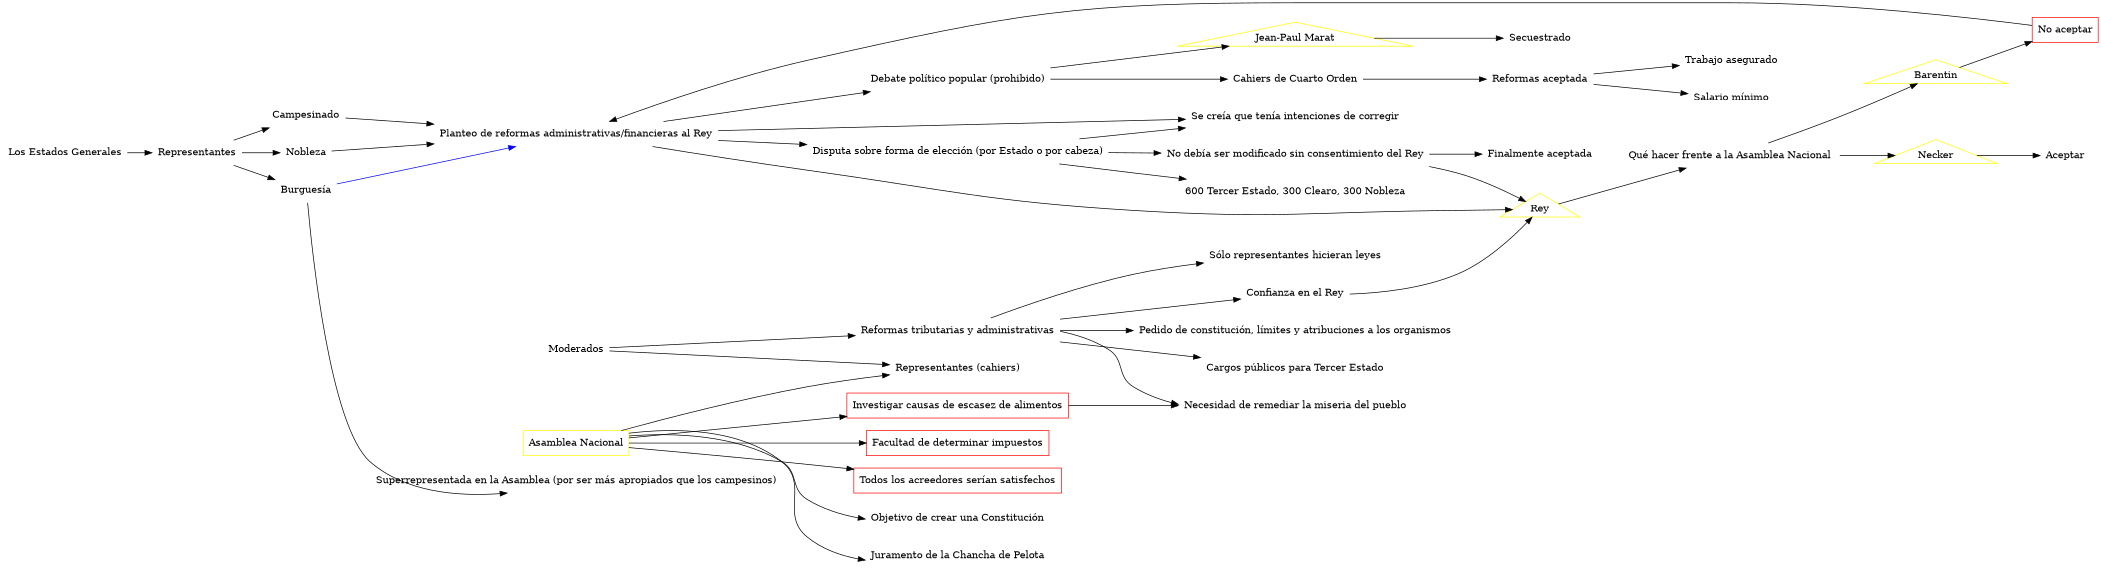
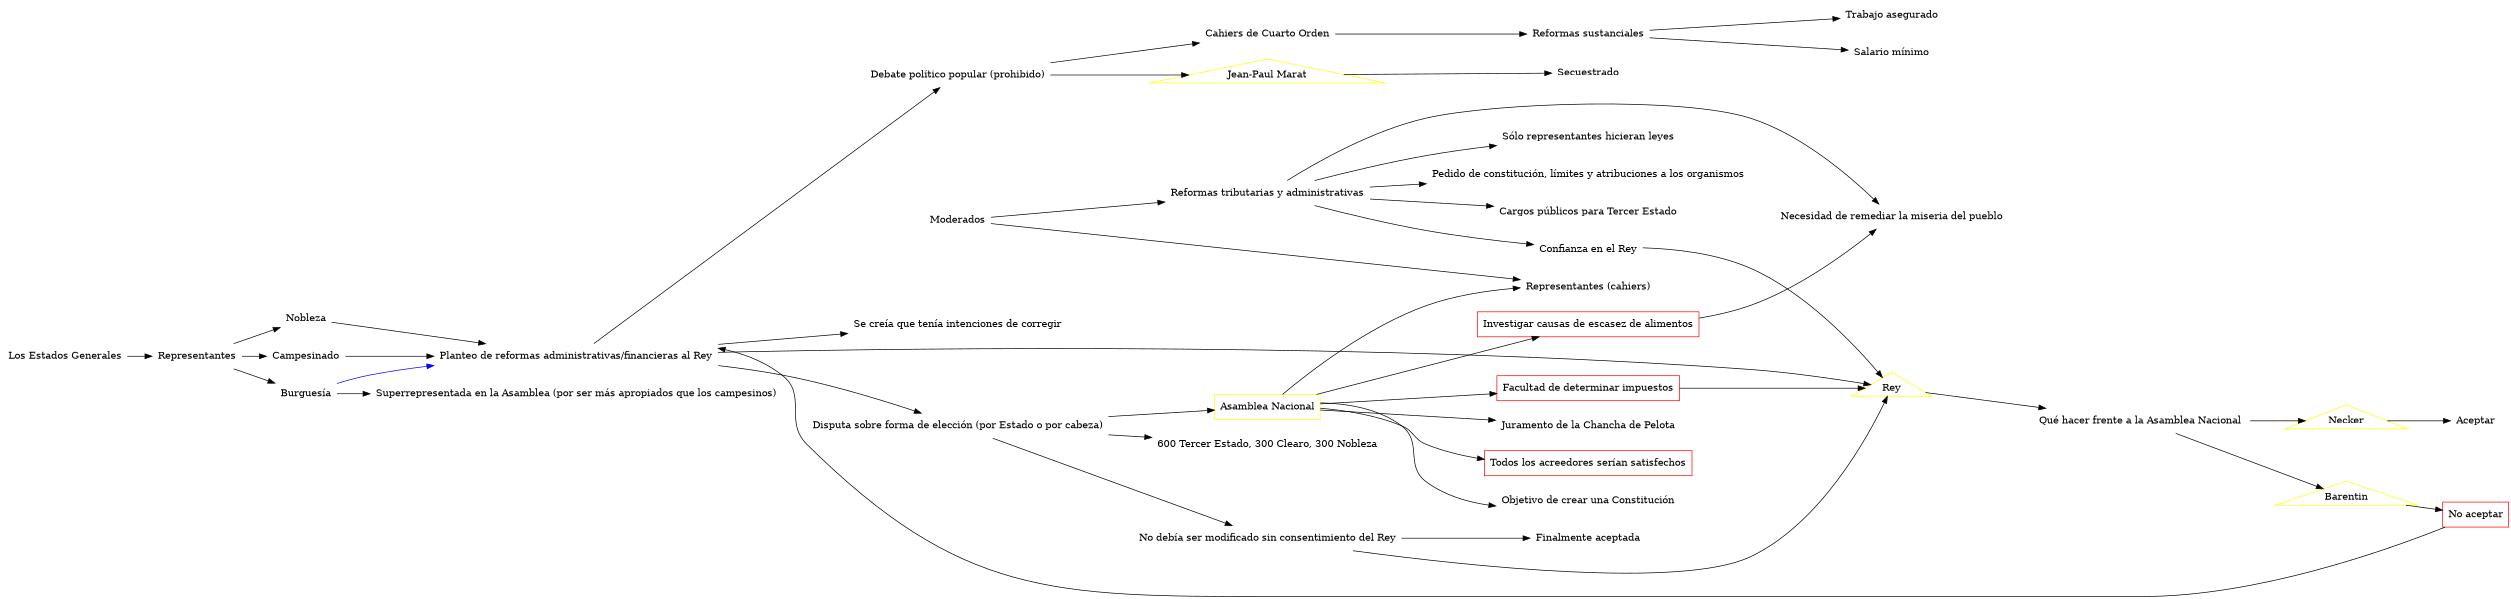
  digraph {
    rankdir=LR
    node [color=white shape=box]
    edge [color=black]
    "Los Estados Generales"
    Representantes
    Nobleza
    Campesinado
    "Burguesía"
    "Planteo de reformas administrativas/financieras al Rey"
    "Superrepresentada en la Asamblea (por ser más apropiados que los campesinos)"
    "Disputa sobre forma de elección (por Estado o por cabeza)"
    "Debate político popular (prohibido)"
    "Se creía que tenía intenciones de corregir"
    Rey [color=yellow shape=triangle]
    "Asamblea Nacional" [color=yellow]
    "600 Tercer Estado, 300 Clearo, 300 Nobleza"
    "No debía ser modificado sin consentimiento del Rey"
    "Jean-Paul Marat" [color=yellow shape=triangle]
    "Cahiers de Cuarto Orden"
    "Qué hacer frente a la Asamblea Nacional "
    "Objetivo de crear una Constitución"
    "Juramento de la Chancha de Pelota"
    "Representantes (cahiers)"
    "Facultad de determinar impuestos" [color=red]
    "Todos los acreedores serían satisfechos" [color=red]
    "Investigar causas de escasez de alimentos" [color=red]
    "Finalmente aceptada"
    "Necesidad de remediar la miseria del pueblo"
    Moderados
    "Reformas tributarias y administrativas"
    "Cargos públicos para Tercer Estado"
    "Confianza en el Rey"
    "Sólo representantes hicieran leyes"
    "Pedido de constitución, límites y atribuciones a los organismos"
    Secuestrado
-   "Reformas sustanciales" [label="Reformas aceptada"]
+   "Reformas sustanciales"
    "Trabajo asegurado"
    "Salario mínimo"
    Necker [color=yellow shape=triangle]
    Barentin [color=yellow shape=triangle]
    Aceptar
    "No aceptar" [color=red]
    "Los Estados Generales" -> Representantes
    Representantes -> Nobleza
    Representantes -> Campesinado
    Representantes -> "Burguesía"
    Nobleza -> "Planteo de reformas administrativas/financieras al Rey"
    Campesinado -> "Planteo de reformas administrativas/financieras al Rey"
    "Burguesía" -> "Planteo de reformas administrativas/financieras al Rey" [color=blue]
    "Burguesía" -> "Superrepresentada en la Asamblea (por ser más apropiados que los campesinos)"
    "Planteo de reformas administrativas/financieras al Rey" -> "Disputa sobre forma de elección (por Estado o por cabeza)"
    "Planteo de reformas administrativas/financieras al Rey" -> "Debate político popular (prohibido)"
    "Planteo de reformas administrativas/financieras al Rey" -> "Se creía que tenía intenciones de corregir"
    "Planteo de reformas administrativas/financieras al Rey" -> Rey
-   "Disputa sobre forma de elección (por Estado o por cabeza)" -> "Se creía que tenía intenciones de corregir"
+   "Disputa sobre forma de elección (por Estado o por cabeza)" -> "Asamblea Nacional"
    "Disputa sobre forma de elección (por Estado o por cabeza)" -> "600 Tercer Estado, 300 Clearo, 300 Nobleza"
    "Disputa sobre forma de elección (por Estado o por cabeza)" -> "No debía ser modificado sin consentimiento del Rey"
    "Debate político popular (prohibido)" -> "Jean-Paul Marat"
    "Debate político popular (prohibido)" -> "Cahiers de Cuarto Orden"
    Rey -> "Qué hacer frente a la Asamblea Nacional "
    "Asamblea Nacional" -> "Objetivo de crear una Constitución"
    "Asamblea Nacional" -> "Juramento de la Chancha de Pelota"
    "Asamblea Nacional" -> "Representantes (cahiers)"
    "Asamblea Nacional" -> "Facultad de determinar impuestos"
    "Asamblea Nacional" -> "Todos los acreedores serían satisfechos"
    "Asamblea Nacional" -> "Investigar causas de escasez de alimentos"
    "No debía ser modificado sin consentimiento del Rey" -> Rey
    "No debía ser modificado sin consentimiento del Rey" -> "Finalmente aceptada"
    "Jean-Paul Marat" -> Secuestrado
    "Cahiers de Cuarto Orden" -> "Reformas sustanciales"
    "Qué hacer frente a la Asamblea Nacional " -> Necker
    "Qué hacer frente a la Asamblea Nacional " -> Barentin
+   "Facultad de determinar impuestos" -> Rey
    "Investigar causas de escasez de alimentos" -> "Necesidad de remediar la miseria del pueblo"
    Moderados -> "Representantes (cahiers)"
    Moderados -> "Reformas tributarias y administrativas"
    "Reformas tributarias y administrativas" -> "Necesidad de remediar la miseria del pueblo"
    "Reformas tributarias y administrativas" -> "Cargos públicos para Tercer Estado"
    "Reformas tributarias y administrativas" -> "Confianza en el Rey"
    "Reformas tributarias y administrativas" -> "Sólo representantes hicieran leyes"
    "Reformas tributarias y administrativas" -> "Pedido de constitución, límites y atribuciones a los organismos"
    "Confianza en el Rey" -> Rey
    "Reformas sustanciales" -> "Trabajo asegurado"
    "Reformas sustanciales" -> "Salario mínimo"
    Necker -> Aceptar
    Barentin -> "No aceptar"
    "No aceptar" -> "Planteo de reformas administrativas/financieras al Rey"
  }
